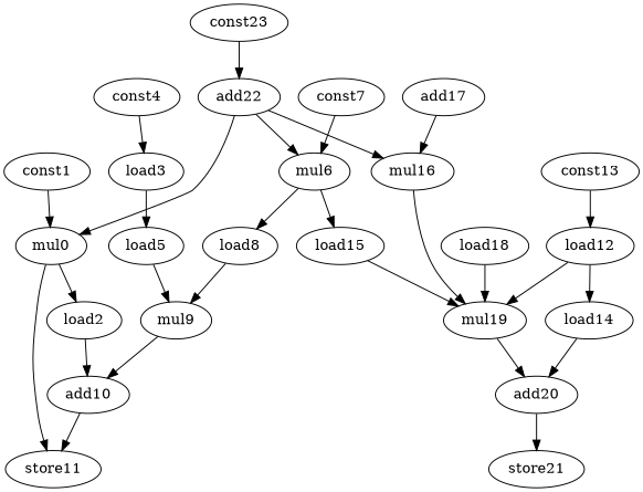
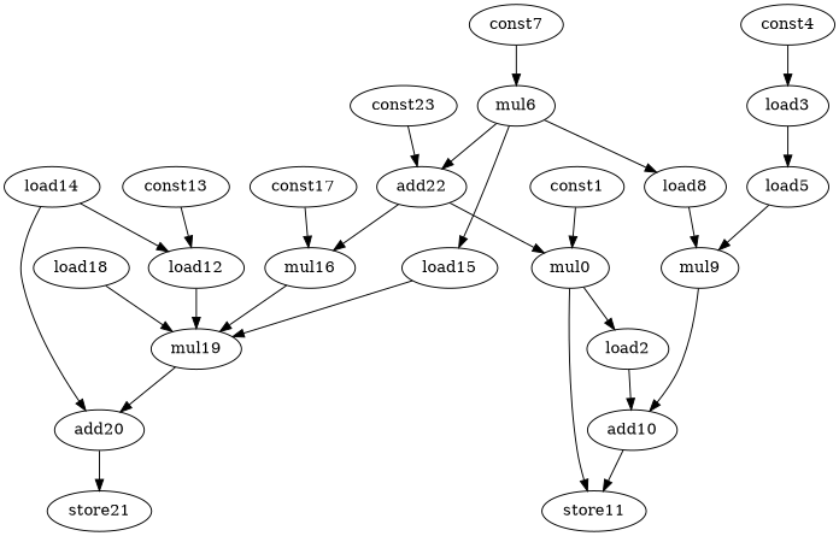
  digraph {
    node [opcode=load]
    edge [operand=0]
    mul0 [opcode=mul]
    load2
    store11 [opcode=store]
    add10 [opcode=add]
    const1 [opcode=const]
    load3
    load5
    mul9 [opcode=mul]
    const4 [opcode=const]
    mul6 [opcode=mul]
    load8
    load15
    mul19 [opcode=mul]
    const7 [opcode=const]
    load12
    load14
    add20 [opcode=add]
    store21 [opcode=store]
    const13 [opcode=const]
    mul16 [opcode=mul]
    load18
-   const17 [opcode=const label=add17]
+   const17 [opcode=const]
    add22 [opcode=add]
    const23 [opcode=const]
    mul0 -> load2
    mul0 -> store11 [operand=1]
    load2 -> add10 [operand=1]
    add10 -> store11
    const1 -> mul0
    load3 -> load5
    load5 -> mul9 [operand=1]
    mul9 -> add10
    const4 -> load3
    mul6 -> load8
    mul6 -> load15
    load8 -> mul9
    load15 -> mul19 [operand=1]
    mul19 -> add20
    const7 -> mul6
    load12 -> mul19 [operand=1]
-   load12 -> load14
+   load14 -> load12
    load14 -> add20 [operand=1]
    add20 -> store21
    const13 -> load12
    mul16 -> mul19
    load18 -> mul19
    const17 -> mul16
    add22 -> mul0 [operand=1]
-   add22 -> mul6 [operand=1]
+   mul6 -> add22 [operand=1]
    add22 -> mul16 [operand=1]
    const23 -> add22 [operand=1]
  }
